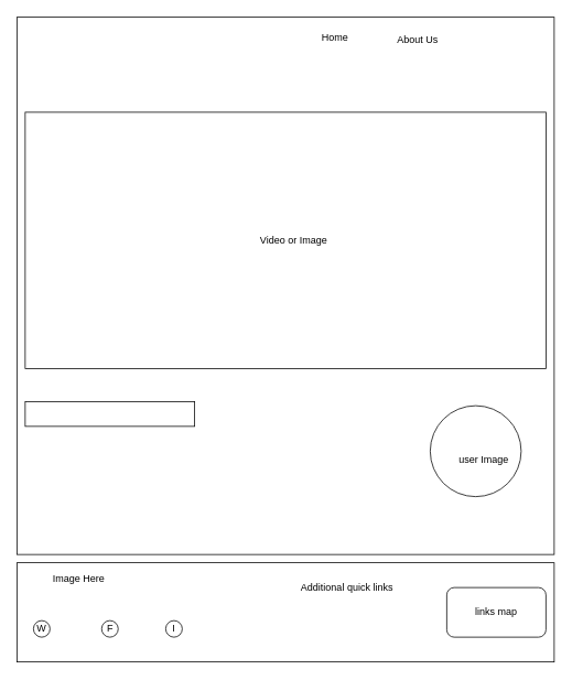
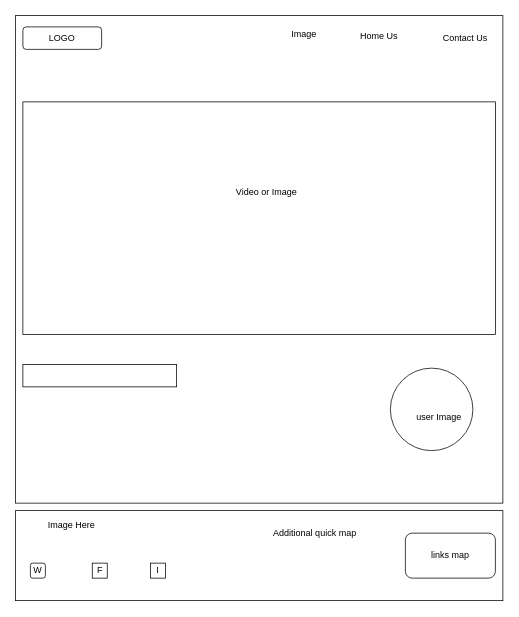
  <mxCell id="0" />
  <mxCell id="1" parent="0" />
  <mxCell id="2" value="" style="whiteSpace=wrap;html=1;aspect=fixed;" vertex="1" parent="1"><mxGeometry x="20" y="20" width="650" height="650" as="geometry" /></mxCell>
- <mxCell id="4" value="Home" style="text;html=1;strokeColor=none;fillColor=none;align=center;verticalAlign=middle;whiteSpace=wrap;rounded=0;" vertex="1" parent="1"><mxGeometry x="360" y="30" width="90" height="30" as="geometry" /></mxCell>
- <mxCell id="5" value="About Us" style="text;html=1;strokeColor=none;fillColor=none;align=center;verticalAlign=middle;whiteSpace=wrap;rounded=0;" vertex="1" parent="1"><mxGeometry x="470" y="32.5" width="70" height="30" as="geometry" /></mxCell>
+ <mxCell id="3" value="LOGO" style="rounded=1;whiteSpace=wrap;html=1;" vertex="1" parent="1"><mxGeometry x="30" y="35" width="105" height="30" as="geometry" /></mxCell>
+ <mxCell id="4" value="Image" style="text;html=1;strokeColor=none;fillColor=none;align=center;verticalAlign=middle;whiteSpace=wrap;rounded=0;" vertex="1" parent="1"><mxGeometry x="360" y="30" width="90" height="30" as="geometry" /></mxCell>
+ <mxCell id="5" value="Home Us" style="text;html=1;strokeColor=none;fillColor=none;align=center;verticalAlign=middle;whiteSpace=wrap;rounded=0;" vertex="1" parent="1"><mxGeometry x="470" y="32.5" width="70" height="30" as="geometry" /></mxCell>
+ <mxCell id="6" value="Contact Us" style="text;html=1;strokeColor=none;fillColor=none;align=center;verticalAlign=middle;whiteSpace=wrap;rounded=0;" vertex="1" parent="1"><mxGeometry x="580" y="32.5" width="80" height="35" as="geometry" /></mxCell>
  <mxCell id="7" value="" style="rounded=0;whiteSpace=wrap;html=1;" vertex="1" parent="1"><mxGeometry x="30" y="135" width="630" height="310" as="geometry" /></mxCell>
  <mxCell id="8" value="" style="rounded=0;whiteSpace=wrap;html=1;" vertex="1" parent="1"><mxGeometry x="30" y="485" width="205" height="30" as="geometry" /></mxCell>
  <mxCell id="9" value="" style="rounded=0;whiteSpace=wrap;html=1;" vertex="1" parent="1"><mxGeometry x="20" y="680" width="650" height="120" as="geometry" /></mxCell>
- <mxCell id="10" value="W" style="ellipse;whiteSpace=wrap;html=1;aspect=fixed;" vertex="1" parent="1"><mxGeometry x="40" y="750" width="20" height="20" as="geometry" /></mxCell>
- <mxCell id="11" value="F" style="ellipse;whiteSpace=wrap;html=1;aspect=fixed;" vertex="1" parent="1"><mxGeometry x="122.5" y="750" width="20" height="20" as="geometry" /></mxCell>
+ <mxCell id="10" value="W" style="whiteSpace=wrap;html=1;aspect=fixed;rounded=1;" vertex="1" parent="1"><mxGeometry x="40" y="750" width="20" height="20" as="geometry" /></mxCell>
+ <mxCell id="11" value="F" style="whiteSpace=wrap;html=1;aspect=fixed;rounded=0;" vertex="1" parent="1"><mxGeometry x="122.5" y="750" width="20" height="20" as="geometry" /></mxCell>
  <mxCell id="12" value="" style="rounded=1;whiteSpace=wrap;html=1;" vertex="1" parent="1"><mxGeometry x="540" y="710" width="120" height="60" as="geometry" /></mxCell>
- <mxCell id="13" value="I" style="ellipse;whiteSpace=wrap;html=1;aspect=fixed;" vertex="1" parent="1"><mxGeometry x="200" y="750" width="20" height="20" as="geometry" /></mxCell>
+ <mxCell id="13" value="I" style="whiteSpace=wrap;html=1;aspect=fixed;rounded=0;" vertex="1" parent="1"><mxGeometry x="200" y="750" width="20" height="20" as="geometry" /></mxCell>
  <mxCell id="14" value="Image Here" style="text;html=1;strokeColor=none;fillColor=none;align=center;verticalAlign=middle;whiteSpace=wrap;rounded=0;" vertex="1" parent="1"><mxGeometry x="50" y="690" width="90" height="20" as="geometry" /></mxCell>
- <mxCell id="15" value="Additional quick links" style="text;html=1;strokeColor=none;fillColor=none;align=center;verticalAlign=middle;whiteSpace=wrap;rounded=0;" vertex="1" parent="1"><mxGeometry x="357.5" y="700" width="122.5" height="20" as="geometry" /></mxCell>
+ <mxCell id="15" value="Additional quick map" style="text;html=1;strokeColor=none;fillColor=none;align=center;verticalAlign=middle;whiteSpace=wrap;rounded=0;" vertex="1" parent="1"><mxGeometry x="357.5" y="700" width="122.5" height="20" as="geometry" /></mxCell>
  <mxCell id="16" value="links map" style="text;html=1;strokeColor=none;fillColor=none;align=center;verticalAlign=middle;whiteSpace=wrap;rounded=0;" vertex="1" parent="1"><mxGeometry x="565" y="730" width="70" height="20" as="geometry" /></mxCell>
  <mxCell id="17" value="" style="ellipse;whiteSpace=wrap;html=1;aspect=fixed;" vertex="1" parent="1"><mxGeometry x="520" y="490" width="110" height="110" as="geometry" /></mxCell>
  <mxCell id="18" value="user Image" style="text;html=1;strokeColor=none;fillColor=none;align=center;verticalAlign=middle;whiteSpace=wrap;rounded=0;" vertex="1" parent="1"><mxGeometry x="545" y="545" width="80" height="20" as="geometry" /></mxCell>
- <mxCell id="19" value="Video or Image" style="text;html=1;strokeColor=none;fillColor=none;align=center;verticalAlign=middle;whiteSpace=wrap;rounded=0;" vertex="1" parent="1"><mxGeometry x="300" y="280" width="110" height="20" as="geometry" /></mxCell>
+ <mxCell id="19" value="Video or Image" style="text;html=1;strokeColor=none;fillColor=none;align=center;verticalAlign=middle;whiteSpace=wrap;rounded=0;" vertex="1" parent="1"><mxGeometry x="300" y="245" width="110" height="20" as="geometry" /></mxCell>
